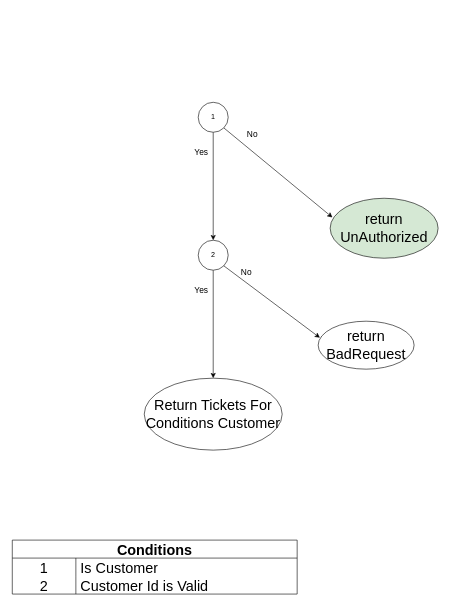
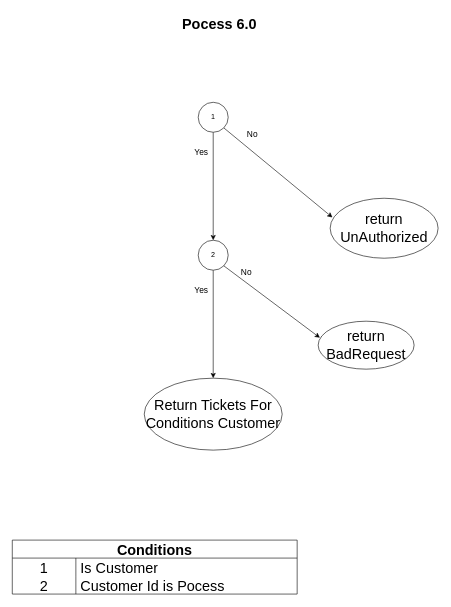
  <mxCell id="0" />
  <mxCell id="1" parent="0" />
+ <mxCell id="2" value="&lt;font style=&quot;font-size: 24px;&quot;&gt;&lt;b&gt;Pocess 6.0&lt;/b&gt;&lt;/font&gt;" style="text;html=1;align=center;verticalAlign=middle;resizable=0;points=[];autosize=1;strokeColor=none;fillColor=none;" vertex="1" parent="1"><mxGeometry x="290" width="150" height="40" as="geometry" y="20" /></mxCell>
  <mxCell id="3" value="Conditions" style="shape=table;startSize=30;container=1;collapsible=0;childLayout=tableLayout;fixedRows=1;rowLines=0;fontStyle=1;fontSize=24;" vertex="1" parent="1"><mxGeometry x="20" y="900" width="475" height="90" as="geometry" /></mxCell>
  <mxCell id="4" value="" style="shape=tableRow;horizontal=0;startSize=0;swimlaneHead=0;swimlaneBody=0;top=0;left=0;bottom=0;right=0;collapsible=0;dropTarget=0;fillColor=none;points=[[0,0.5],[1,0.5]];portConstraint=eastwest;fontSize=24;" vertex="1" parent="3"><mxGeometry y="30" width="475" height="30" as="geometry" /></mxCell>
  <mxCell id="5" value="1" style="shape=partialRectangle;html=1;whiteSpace=wrap;connectable=0;fillColor=none;top=0;left=0;bottom=0;right=0;overflow=hidden;pointerEvents=1;fontSize=24;" vertex="1" parent="4"><mxGeometry width="106" height="30" as="geometry"><mxRectangle width="106" height="30" as="alternateBounds" /></mxGeometry></mxCell>
  <mxCell id="6" value="Is Customer" style="shape=partialRectangle;html=1;whiteSpace=wrap;connectable=0;fillColor=none;top=0;left=0;bottom=0;right=0;align=left;spacingLeft=6;overflow=hidden;fontSize=24;" vertex="1" parent="4"><mxGeometry x="106" width="369" height="30" as="geometry"><mxRectangle width="369" height="30" as="alternateBounds" /></mxGeometry></mxCell>
  <mxCell id="7" value="" style="shape=tableRow;horizontal=0;startSize=0;swimlaneHead=0;swimlaneBody=0;top=0;left=0;bottom=0;right=0;collapsible=0;dropTarget=0;fillColor=none;points=[[0,0.5],[1,0.5]];portConstraint=eastwest;fontSize=24;" vertex="1" parent="3"><mxGeometry y="60" width="475" height="30" as="geometry" /></mxCell>
  <mxCell id="8" value="2" style="shape=partialRectangle;html=1;whiteSpace=wrap;connectable=0;fillColor=none;top=0;left=0;bottom=0;right=0;overflow=hidden;fontSize=24;" vertex="1" parent="7"><mxGeometry width="106" height="30" as="geometry"><mxRectangle width="106" height="30" as="alternateBounds" /></mxGeometry></mxCell>
- <mxCell id="9" value="Customer Id is Valid" style="shape=partialRectangle;html=1;whiteSpace=wrap;connectable=0;fillColor=none;top=0;left=0;bottom=0;right=0;align=left;spacingLeft=6;overflow=hidden;fontSize=24;" vertex="1" parent="7"><mxGeometry x="106" width="369" height="30" as="geometry"><mxRectangle width="369" height="30" as="alternateBounds" /></mxGeometry></mxCell>
+ <mxCell id="9" value="Customer Id is Pocess" style="shape=partialRectangle;html=1;whiteSpace=wrap;connectable=0;fillColor=none;top=0;left=0;bottom=0;right=0;align=left;spacingLeft=6;overflow=hidden;fontSize=24;" vertex="1" parent="7"><mxGeometry x="106" width="369" height="30" as="geometry"><mxRectangle width="369" height="30" as="alternateBounds" /></mxGeometry></mxCell>
  <mxCell id="10" style="edgeStyle=none;html=1;exitX=1;exitY=1;exitDx=0;exitDy=0;entryX=0.021;entryY=0.32;entryDx=0;entryDy=0;entryPerimeter=0;fontSize=24;" edge="1" parent="1" source="12" target="13"><mxGeometry relative="1" as="geometry" /></mxCell>
  <mxCell id="11" style="edgeStyle=none;html=1;exitX=0.5;exitY=1;exitDx=0;exitDy=0;entryX=0.5;entryY=0;entryDx=0;entryDy=0;fontSize=14;" edge="1" parent="1" source="12" target="16"><mxGeometry relative="1" as="geometry" /></mxCell>
  <mxCell id="12" value="1" style="ellipse;whiteSpace=wrap;html=1;aspect=fixed;" vertex="1" parent="1"><mxGeometry x="330" y="170" width="50" height="50" as="geometry" /></mxCell>
- <mxCell id="13" value="return UnAuthorized" style="ellipse;whiteSpace=wrap;html=1;fontSize=24;fillColor=#d5e8d4;" vertex="1" parent="1"><mxGeometry x="550" y="330" width="180" height="100" as="geometry" /></mxCell>
+ <mxCell id="13" value="return UnAuthorized" style="ellipse;whiteSpace=wrap;html=1;fontSize=24;" vertex="1" parent="1"><mxGeometry x="550" y="330" width="180" height="100" as="geometry" /></mxCell>
  <mxCell id="14" value="&lt;font style=&quot;font-size: 14px;&quot;&gt;No&lt;/font&gt;" style="text;html=1;align=center;verticalAlign=middle;resizable=0;points=[];autosize=1;strokeColor=none;fillColor=none;fontSize=24;" vertex="1" parent="1"><mxGeometry x="400" y="200" width="40" height="40" as="geometry" /></mxCell>
  <mxCell id="15" style="edgeStyle=none;html=1;exitX=0.5;exitY=1;exitDx=0;exitDy=0;entryX=0.5;entryY=0;entryDx=0;entryDy=0;fontSize=14;" edge="1" parent="1" source="16" target="20"><mxGeometry relative="1" as="geometry" /></mxCell>
  <mxCell id="16" value="2" style="ellipse;whiteSpace=wrap;html=1;aspect=fixed;" vertex="1" parent="1"><mxGeometry x="330" y="400" width="50" height="50" as="geometry" /></mxCell>
  <mxCell id="17" value="&lt;font style=&quot;font-size: 14px;&quot;&gt;Yes&lt;/font&gt;" style="text;html=1;align=center;verticalAlign=middle;resizable=0;points=[];autosize=1;strokeColor=none;fillColor=none;fontSize=24;" vertex="1" parent="1"><mxGeometry x="310" y="230" width="50" height="40" as="geometry" /></mxCell>
  <mxCell id="18" value="return &lt;br&gt;BadRequest" style="ellipse;whiteSpace=wrap;html=1;fontSize=24;" vertex="1" parent="1"><mxGeometry x="530" y="535" width="160" height="80" as="geometry" /></mxCell>
  <mxCell id="19" style="edgeStyle=none;html=1;exitX=1;exitY=1;exitDx=0;exitDy=0;entryX=0.018;entryY=0.345;entryDx=0;entryDy=0;entryPerimeter=0;fontSize=24;" edge="1" parent="1" source="16" target="18"><mxGeometry relative="1" as="geometry"><mxPoint x="382.678" y="222.678" as="sourcePoint" /><mxPoint x="564.41" y="351.6" as="targetPoint" /></mxGeometry></mxCell>
  <mxCell id="20" value="Return Tickets For Conditions Customer" style="ellipse;whiteSpace=wrap;html=1;fontSize=24;" vertex="1" parent="1"><mxGeometry x="240" y="630" width="230" height="120" as="geometry" /></mxCell>
  <mxCell id="21" value="&lt;font style=&quot;font-size: 14px;&quot;&gt;Yes&lt;/font&gt;" style="text;html=1;align=center;verticalAlign=middle;resizable=0;points=[];autosize=1;strokeColor=none;fillColor=none;fontSize=24;" vertex="1" parent="1"><mxGeometry x="310" y="460" width="50" height="40" as="geometry" /></mxCell>
  <mxCell id="22" value="&lt;font style=&quot;font-size: 14px;&quot;&gt;No&lt;/font&gt;" style="text;html=1;align=center;verticalAlign=middle;resizable=0;points=[];autosize=1;strokeColor=none;fillColor=none;fontSize=24;" vertex="1" parent="1"><mxGeometry x="390" y="430" width="40" height="40" as="geometry" /></mxCell>
